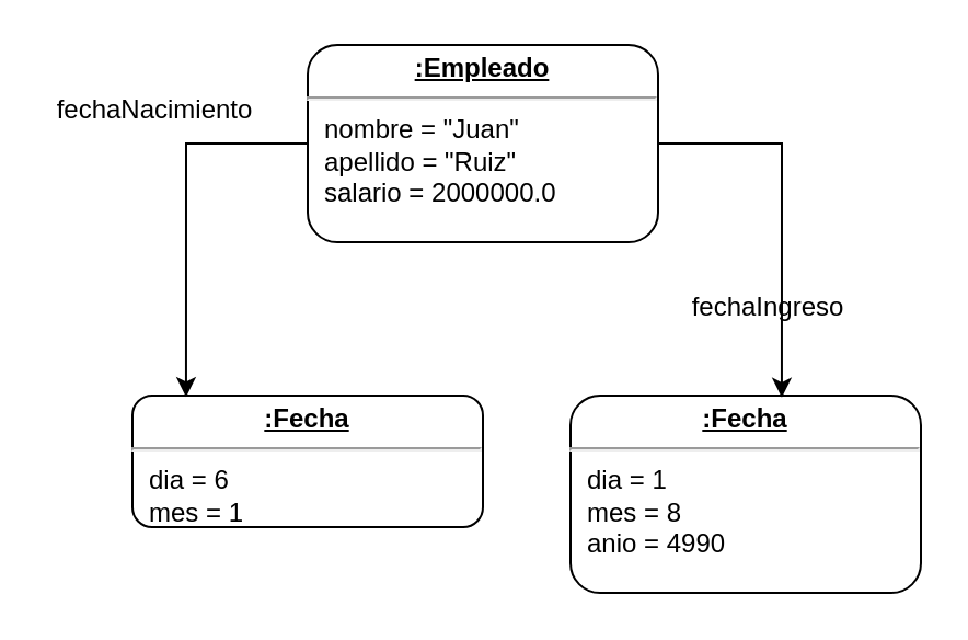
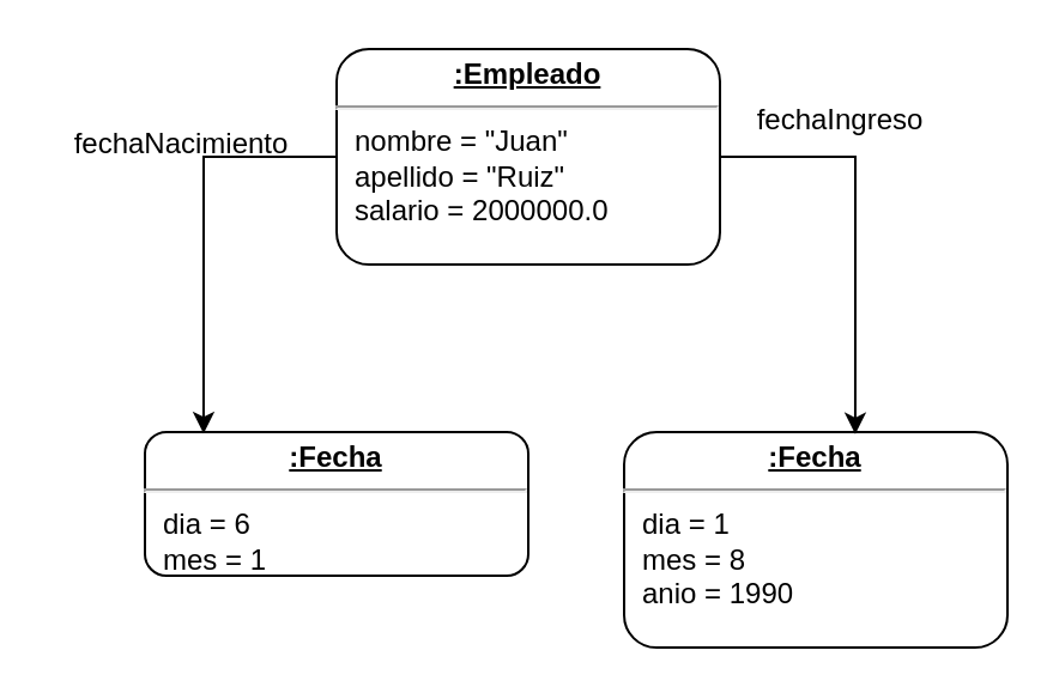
  <mxCell id="0" />
  <mxCell id="1" parent="0" />
  <mxCell id="2" value="&lt;p style=&quot;margin: 0px ; margin-top: 4px ; text-align: center ; text-decoration: underline&quot;&gt;&lt;b&gt;:Fecha&lt;/b&gt;&lt;/p&gt;&lt;hr&gt;&lt;p style=&quot;margin: 0px ; margin-left: 8px&quot;&gt;dia = 6&lt;br&gt;mes = 1&lt;br&gt;anio = 1971&lt;/p&gt;" style="verticalAlign=top;align=left;overflow=fill;fontSize=12;fontFamily=Helvetica;html=1;rounded=1;" vertex="1" parent="1"><mxGeometry x="60" y="180" width="160" height="60" as="geometry" /></mxCell>
- <mxCell id="3" value="&lt;p style=&quot;margin: 0px ; margin-top: 4px ; text-align: center ; text-decoration: underline&quot;&gt;&lt;b&gt;:Fecha&lt;/b&gt;&lt;/p&gt;&lt;hr&gt;&lt;p style=&quot;margin: 0px ; margin-left: 8px&quot;&gt;dia = 1&lt;br&gt;mes = 8&lt;br&gt;anio = 4990&lt;/p&gt;" style="verticalAlign=top;align=left;overflow=fill;fontSize=12;fontFamily=Helvetica;html=1;rounded=1;" vertex="1" parent="1"><mxGeometry x="260" y="180" width="160" height="90" as="geometry" /></mxCell>
+ <mxCell id="3" value="&lt;p style=&quot;margin: 0px ; margin-top: 4px ; text-align: center ; text-decoration: underline&quot;&gt;&lt;b&gt;:Fecha&lt;/b&gt;&lt;/p&gt;&lt;hr&gt;&lt;p style=&quot;margin: 0px ; margin-left: 8px&quot;&gt;dia = 1&lt;br&gt;mes = 8&lt;br&gt;anio = 1990&lt;/p&gt;" style="verticalAlign=top;align=left;overflow=fill;fontSize=12;fontFamily=Helvetica;html=1;rounded=1;" vertex="1" parent="1"><mxGeometry x="260" y="180" width="160" height="90" as="geometry" /></mxCell>
  <mxCell id="4" style="edgeStyle=orthogonalEdgeStyle;rounded=0;orthogonalLoop=1;jettySize=auto;html=1;exitX=1;exitY=0.5;exitDx=0;exitDy=0;entryX=0.603;entryY=0.01;entryDx=0;entryDy=0;entryPerimeter=0;" edge="1" parent="1" source="6" target="3"><mxGeometry relative="1" as="geometry" /></mxCell>
  <mxCell id="5" style="edgeStyle=orthogonalEdgeStyle;rounded=0;orthogonalLoop=1;jettySize=auto;html=1;exitX=0;exitY=0.5;exitDx=0;exitDy=0;entryX=0.153;entryY=0.01;entryDx=0;entryDy=0;entryPerimeter=0;" edge="1" parent="1" source="6" target="2"><mxGeometry relative="1" as="geometry" /></mxCell>
  <mxCell id="6" value="&lt;p style=&quot;margin: 0px ; margin-top: 4px ; text-align: center ; text-decoration: underline&quot;&gt;&lt;b&gt;:Empleado&lt;/b&gt;&lt;/p&gt;&lt;hr&gt;&lt;p style=&quot;margin: 0px ; margin-left: 8px&quot;&gt;nombre = &quot;Juan&quot;&lt;br&gt;apellido = &quot;Ruiz&quot;&lt;br&gt;salario = 2000000.0&lt;/p&gt;" style="verticalAlign=top;align=left;overflow=fill;fontSize=12;fontFamily=Helvetica;html=1;rounded=1;" vertex="1" parent="1"><mxGeometry x="140" y="20" width="160" height="90" as="geometry" /></mxCell>
- <mxCell id="7" value="fechaNacimiento" style="text;html=1;align=center;verticalAlign=middle;resizable=0;points=[];autosize=1;" vertex="1" parent="1"><mxGeometry x="20" y="40" width="100" height="20" as="geometry" /></mxCell>
- <mxCell id="8" value="fechaIngreso" style="text;html=1;align=center;verticalAlign=middle;resizable=0;points=[];autosize=1;" vertex="1" parent="1"><mxGeometry x="310" y="130" width="80" height="20" as="geometry" /></mxCell>
+ <mxCell id="7" value="fechaNacimiento" style="text;html=1;align=center;verticalAlign=middle;resizable=0;points=[];autosize=1;" vertex="1" parent="1"><mxGeometry x="25" y="50" width="100" height="20" as="geometry" /></mxCell>
+ <mxCell id="8" value="fechaIngreso" style="text;html=1;align=center;verticalAlign=middle;resizable=0;points=[];autosize=1;" vertex="1" parent="1"><mxGeometry x="310" y="40" width="80" height="20" as="geometry" /></mxCell>
